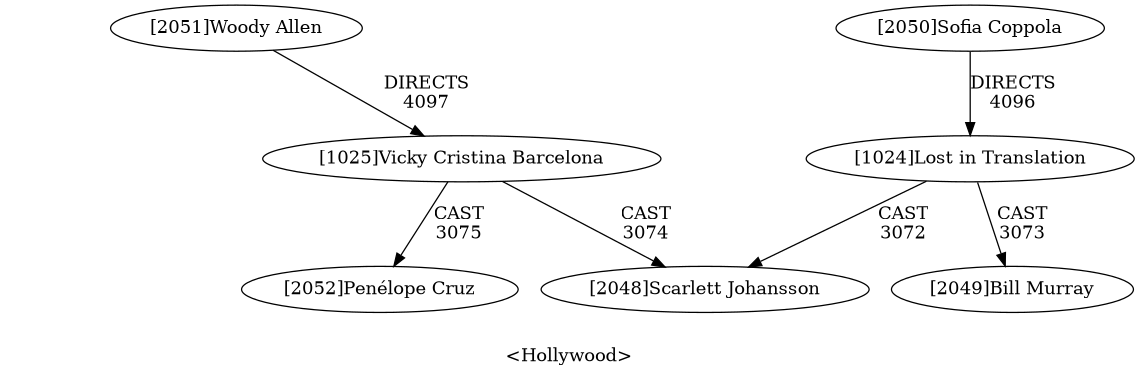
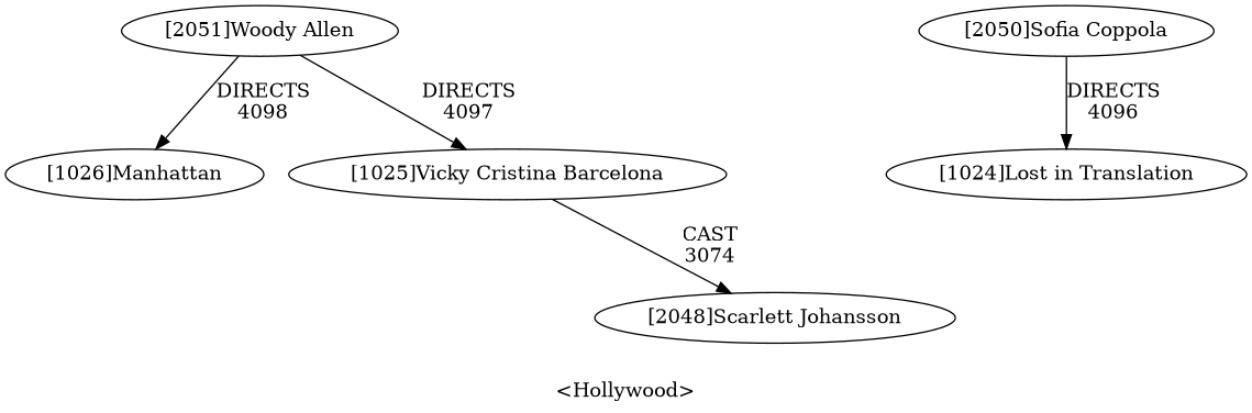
  digraph {
    label="<Hollywood>"
    n1 [label="[1024]Lost in Translation"]
    n2 [label="[2048]Scarlett Johansson"]
-   n3 [label="[2049]Bill Murray"]
    n4 [label="[1025]Vicky Cristina Barcelona"]
-   n5 [label="[2052]Penélope Cruz"]
+   n6 [label="[1026]Manhattan"]
    n7 [label="[2051]Woody Allen"]
    n8 [label="[2050]Sofia Coppola"]
-   n1 -> n2 [label="CAST\n3072"]
-   n1 -> n3 [label="CAST\n3073"]
    n4 -> n2 [label="CAST\n3074"]
-   n4 -> n5 [label="CAST\n3075"]
    n7 -> n4 [label="DIRECTS\n4097"]
+   n7 -> n6 [label="DIRECTS\n4098"]
    n8 -> n1 [label="DIRECTS\n4096"]
  }
